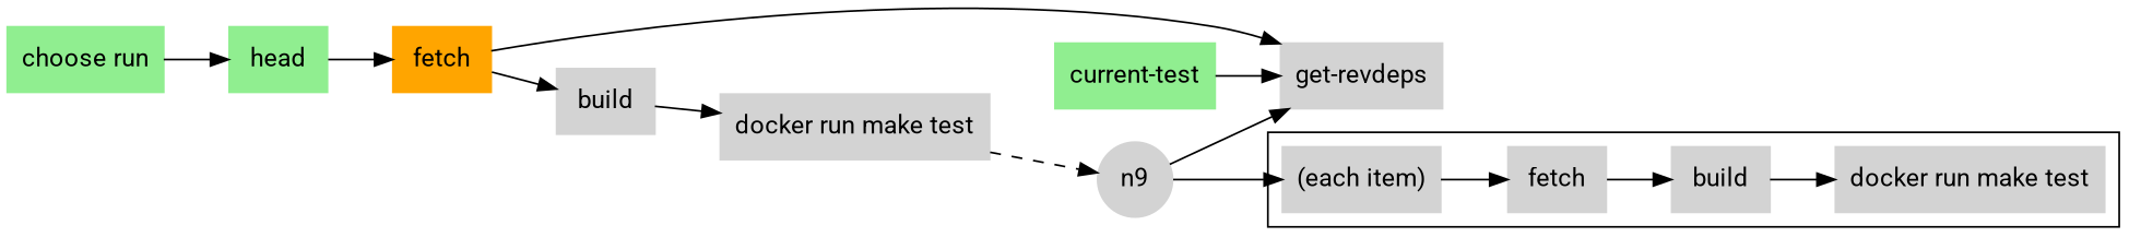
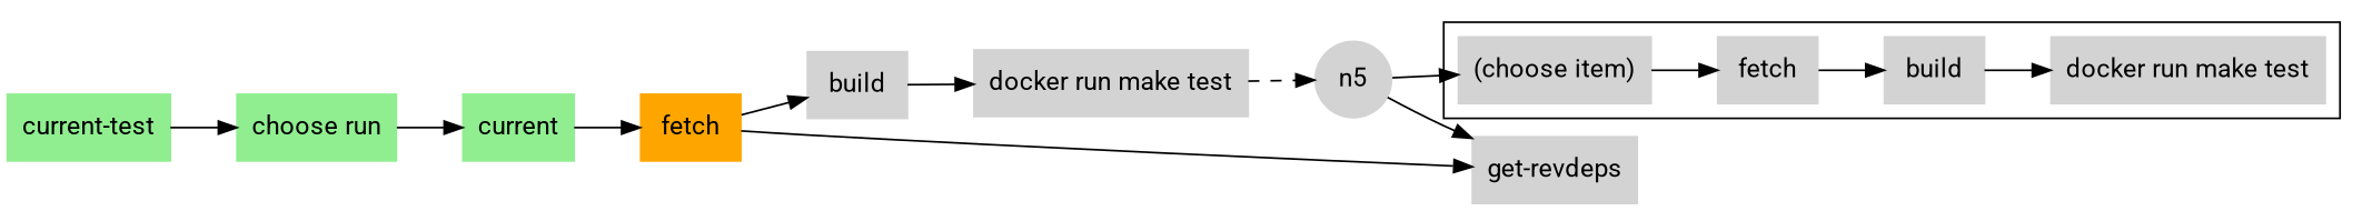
  digraph {
    fontname="Roboto,sans-serif"
    rankdir=LR
    node [color="#d3d3d3" fillcolor="#d3d3d3" fontname="Roboto,sans-serif" shape=box style=filled]
    edge [fontname="Roboto,sans-serif"]
-   n15 [label="(each item)"]
+   n15 [label="(choose item)"]
    n14 [label=fetch]
    n13 [label=build]
    n12 [label="docker run make test"]
    n3 [color="#90ee90" fillcolor="#90ee90" label="current-test"]
    n2 [color="#90ee90" fillcolor="#90ee90" label="choose run"]
-   n9 [color="#90ee90" fillcolor="#90ee90" label=head]
+   n9 [color="#90ee90" fillcolor="#90ee90" label=current]
    n8 [color="#ffa500" fillcolor="#ffa500" label=fetch]
    n7 [label=build]
    n10 [label="get-revdeps"]
    n6 [label="docker run make test"]
-   n5 [shape=circle label=n9]
+   n5 [shape=circle]
    subgraph cluster_1 {
      n15
      n14
      n13
      n12
    }
    n15 -> n14
    n14 -> n13
    n13 -> n12
-   n3 -> n10
+   n3 -> n2
    n2 -> n9
    n9 -> n8
    n8 -> n7
    n8 -> n10
    n7 -> n6
    n6 -> n5 [style=dashed]
    n5 -> n15
    n5 -> n10
  }
